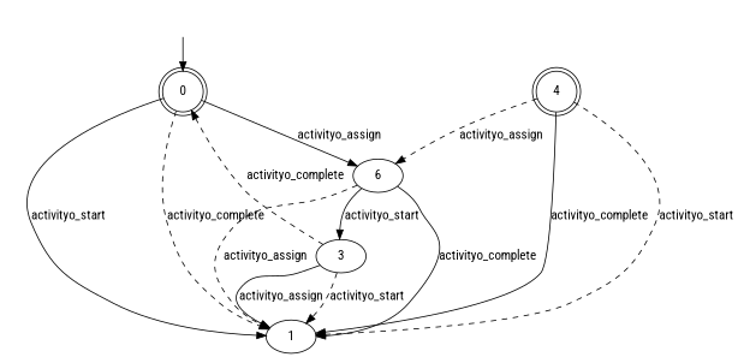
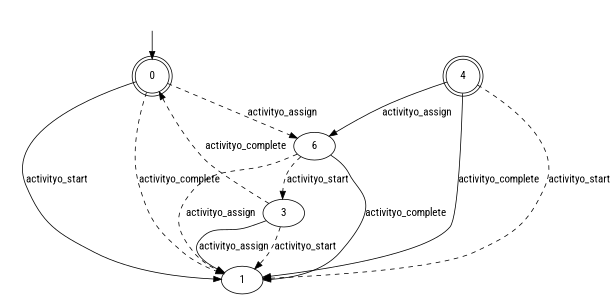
  digraph {
    fontname="Roboto Condensed"
    node [fontname="Roboto Condensed"]
    edge [fontname="Roboto Condensed" style=dashed]
    fake0 [style=invisible]
    0 [root=true shape=doublecircle]
    1
    n4 [label=6]
    3
    4 [shape=doublecircle]
    fake0 -> 0 [style=solid]
    0 -> 1 [label=activityo_start style=solid]
    0 -> 1 [label=activityo_complete]
-   0 -> n4 [label=activityo_assign style=solid]
+   0 -> n4 [label=activityo_assign]
    n4 -> 1 [label=activityo_assign]
    n4 -> 1 [label=activityo_complete style=solid]
-   n4 -> 3 [label=activityo_start style=solid]
+   n4 -> 3 [label=activityo_start]
    3 -> 0 [label=activityo_complete]
    3 -> 1 [label=activityo_assign style=solid]
    3 -> 1 [label=activityo_start]
    4 -> 1 [label=activityo_start]
    4 -> 1 [label=activityo_complete style=solid]
-   4 -> n4 [label=activityo_assign]
+   4 -> n4 [label=activityo_assign style=solid]
  }
